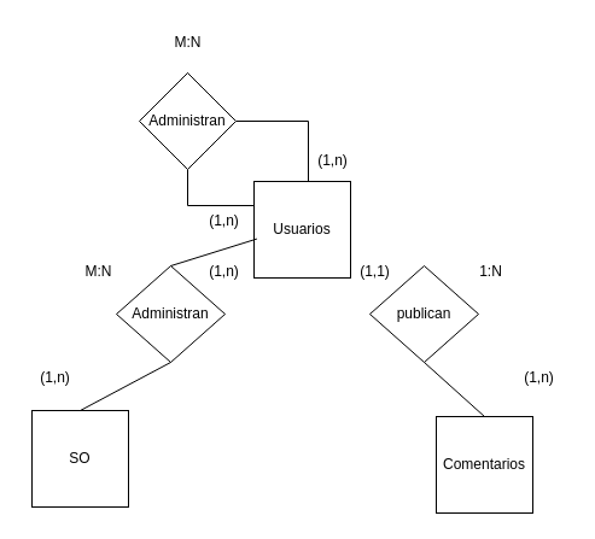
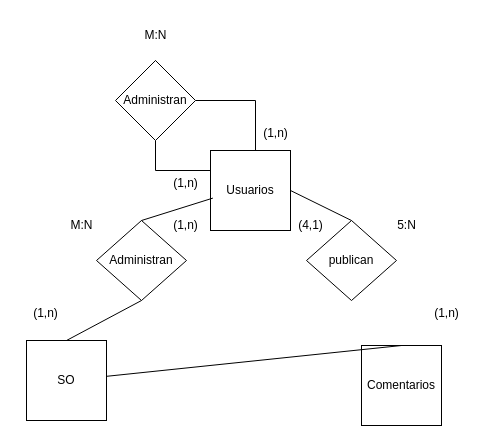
  <mxCell id="0" />
  <mxCell id="1" parent="0" />
  <mxCell id="2" value="SO" style="whiteSpace=wrap;html=1;aspect=fixed;" vertex="1" parent="1"><mxGeometry x="26" y="340" width="80" height="80" as="geometry" /></mxCell>
  <mxCell id="3" value="Usuarios" style="whiteSpace=wrap;html=1;aspect=fixed;" vertex="1" parent="1"><mxGeometry x="210" y="150" width="80" height="80" as="geometry" /></mxCell>
  <mxCell id="4" value="Comentarios" style="whiteSpace=wrap;html=1;aspect=fixed;" vertex="1" parent="1"><mxGeometry x="361" y="345" width="80" height="80" as="geometry" /></mxCell>
  <mxCell id="5" value="Administran" style="rhombus;whiteSpace=wrap;html=1;" vertex="1" parent="1"><mxGeometry x="96" y="220" width="90" height="80" as="geometry" /></mxCell>
  <mxCell id="6" value="" style="endArrow=none;html=1;rounded=0;entryX=0.03;entryY=0.595;entryDx=0;entryDy=0;entryPerimeter=0;exitX=0.5;exitY=0;exitDx=0;exitDy=0;" edge="1" parent="1" source="5" target="3"><mxGeometry width="50" height="50" relative="1" as="geometry"><mxPoint x="226" y="300" as="sourcePoint" /><mxPoint x="276" y="250" as="targetPoint" /></mxGeometry></mxCell>
  <mxCell id="7" value="" style="endArrow=none;html=1;rounded=0;entryX=0.5;entryY=1;entryDx=0;entryDy=0;exitX=0.5;exitY=0;exitDx=0;exitDy=0;" edge="1" parent="1" source="2" target="5"><mxGeometry width="50" height="50" relative="1" as="geometry"><mxPoint x="-24" y="330" as="sourcePoint" /><mxPoint x="26" y="280" as="targetPoint" /></mxGeometry></mxCell>
  <mxCell id="8" value="publican" style="rhombus;whiteSpace=wrap;html=1;" vertex="1" parent="1"><mxGeometry x="306" y="220" width="90" height="80" as="geometry" /></mxCell>
- <mxCell id="10" value="" style="endArrow=none;html=1;rounded=0;entryX=0.5;entryY=1;entryDx=0;entryDy=0;exitX=0.5;exitY=0;exitDx=0;exitDy=0;" edge="1" parent="1" source="4" target="8"><mxGeometry width="50" height="50" relative="1" as="geometry"><mxPoint x="226" y="300" as="sourcePoint" /><mxPoint x="276" y="250" as="targetPoint" /></mxGeometry></mxCell>
+ <mxCell id="9" value="" style="endArrow=none;html=1;rounded=0;entryX=1;entryY=0.5;entryDx=0;entryDy=0;exitX=0.5;exitY=0;exitDx=0;exitDy=0;" edge="1" parent="1" source="8" target="3"><mxGeometry width="50" height="50" relative="1" as="geometry"><mxPoint x="226" y="300" as="sourcePoint" /><mxPoint x="276" y="250" as="targetPoint" /></mxGeometry></mxCell>
+ <mxCell id="10" value="" style="endArrow=none;html=1;rounded=0;exitX=0.5;exitY=0;exitDx=0;exitDy=0;" edge="1" parent="1" source="4" target="2"><mxGeometry width="50" height="50" relative="1" as="geometry"><mxPoint x="226" y="300" as="sourcePoint" /><mxPoint x="276" y="250" as="targetPoint" /></mxGeometry></mxCell>
  <mxCell id="11" value="(1,n)" style="text;html=1;align=center;verticalAlign=middle;resizable=0;points=[];autosize=1;strokeColor=none;fillColor=none;" vertex="1" parent="1"><mxGeometry x="421" y="298" width="50" height="30" as="geometry" /></mxCell>
- <mxCell id="12" value="(1,1)" style="text;html=1;align=center;verticalAlign=middle;resizable=0;points=[];autosize=1;strokeColor=none;fillColor=none;" vertex="1" parent="1"><mxGeometry x="285" y="210" width="50" height="30" as="geometry" /></mxCell>
- <mxCell id="13" value="1:N" style="text;html=1;align=center;verticalAlign=middle;resizable=0;points=[];autosize=1;strokeColor=none;fillColor=none;" vertex="1" parent="1"><mxGeometry x="386" y="210" width="40" height="30" as="geometry" /></mxCell>
+ <mxCell id="12" value="(4,1)" style="text;html=1;align=center;verticalAlign=middle;resizable=0;points=[];autosize=1;strokeColor=none;fillColor=none;" vertex="1" parent="1"><mxGeometry x="285" y="210" width="50" height="30" as="geometry" /></mxCell>
+ <mxCell id="13" value="5:N" style="text;html=1;align=center;verticalAlign=middle;resizable=0;points=[];autosize=1;strokeColor=none;fillColor=none;" vertex="1" parent="1"><mxGeometry x="386" y="210" width="40" height="30" as="geometry" /></mxCell>
  <mxCell id="14" value="(1,n)" style="text;html=1;align=center;verticalAlign=middle;resizable=0;points=[];autosize=1;strokeColor=none;fillColor=none;" vertex="1" parent="1"><mxGeometry x="20" y="298" width="50" height="30" as="geometry" /></mxCell>
  <mxCell id="15" value="(1,n)" style="text;html=1;align=center;verticalAlign=middle;resizable=0;points=[];autosize=1;strokeColor=none;fillColor=none;" vertex="1" parent="1"><mxGeometry x="160" y="210" width="50" height="30" as="geometry" /></mxCell>
  <mxCell id="16" value="M:N" style="text;html=1;align=center;verticalAlign=middle;resizable=0;points=[];autosize=1;strokeColor=none;fillColor=none;" vertex="1" parent="1"><mxGeometry x="56" y="210" width="50" height="30" as="geometry" /></mxCell>
  <mxCell id="17" value="" style="endArrow=none;html=1;rounded=0;entryX=0;entryY=0.25;entryDx=0;entryDy=0;" edge="1" parent="1" target="3"><mxGeometry width="50" height="50" relative="1" as="geometry"><mxPoint x="155" y="170" as="sourcePoint" /><mxPoint x="275" y="160" as="targetPoint" /></mxGeometry></mxCell>
  <mxCell id="18" value="" style="endArrow=none;html=1;rounded=0;" edge="1" parent="1" source="22"><mxGeometry width="50" height="50" relative="1" as="geometry"><mxPoint x="155" y="170" as="sourcePoint" /><mxPoint x="155" y="90" as="targetPoint" /></mxGeometry></mxCell>
  <mxCell id="19" value="" style="endArrow=none;html=1;rounded=0;" edge="1" parent="1"><mxGeometry width="50" height="50" relative="1" as="geometry"><mxPoint x="255" y="150" as="sourcePoint" /><mxPoint x="255" y="100" as="targetPoint" /></mxGeometry></mxCell>
  <mxCell id="20" value="" style="endArrow=none;html=1;rounded=0;exitX=1;exitY=0.5;exitDx=0;exitDy=0;" edge="1" parent="1" source="22"><mxGeometry width="50" height="50" relative="1" as="geometry"><mxPoint x="155" y="90" as="sourcePoint" /><mxPoint x="255" y="100" as="targetPoint" /></mxGeometry></mxCell>
  <mxCell id="21" value="" style="endArrow=none;html=1;rounded=0;" edge="1" parent="1" target="22"><mxGeometry width="50" height="50" relative="1" as="geometry"><mxPoint x="155" y="170" as="sourcePoint" /><mxPoint x="155" y="90" as="targetPoint" /></mxGeometry></mxCell>
  <mxCell id="22" value="Administran" style="rhombus;whiteSpace=wrap;html=1;" vertex="1" parent="1"><mxGeometry x="115" y="60" width="80" height="80" as="geometry" /></mxCell>
  <mxCell id="23" value="(1,n)" style="text;html=1;align=center;verticalAlign=middle;resizable=0;points=[];autosize=1;strokeColor=none;fillColor=none;" vertex="1" parent="1"><mxGeometry x="250" y="118" width="50" height="30" as="geometry" /></mxCell>
  <mxCell id="24" value="(1,n)" style="text;html=1;align=center;verticalAlign=middle;resizable=0;points=[];autosize=1;strokeColor=none;fillColor=none;" vertex="1" parent="1"><mxGeometry x="160" y="168" width="50" height="30" as="geometry" /></mxCell>
  <mxCell id="25" value="M:N" style="text;html=1;align=center;verticalAlign=middle;resizable=0;points=[];autosize=1;strokeColor=none;fillColor=none;" vertex="1" parent="1"><mxGeometry x="130" y="20" width="50" height="30" as="geometry" /></mxCell>
